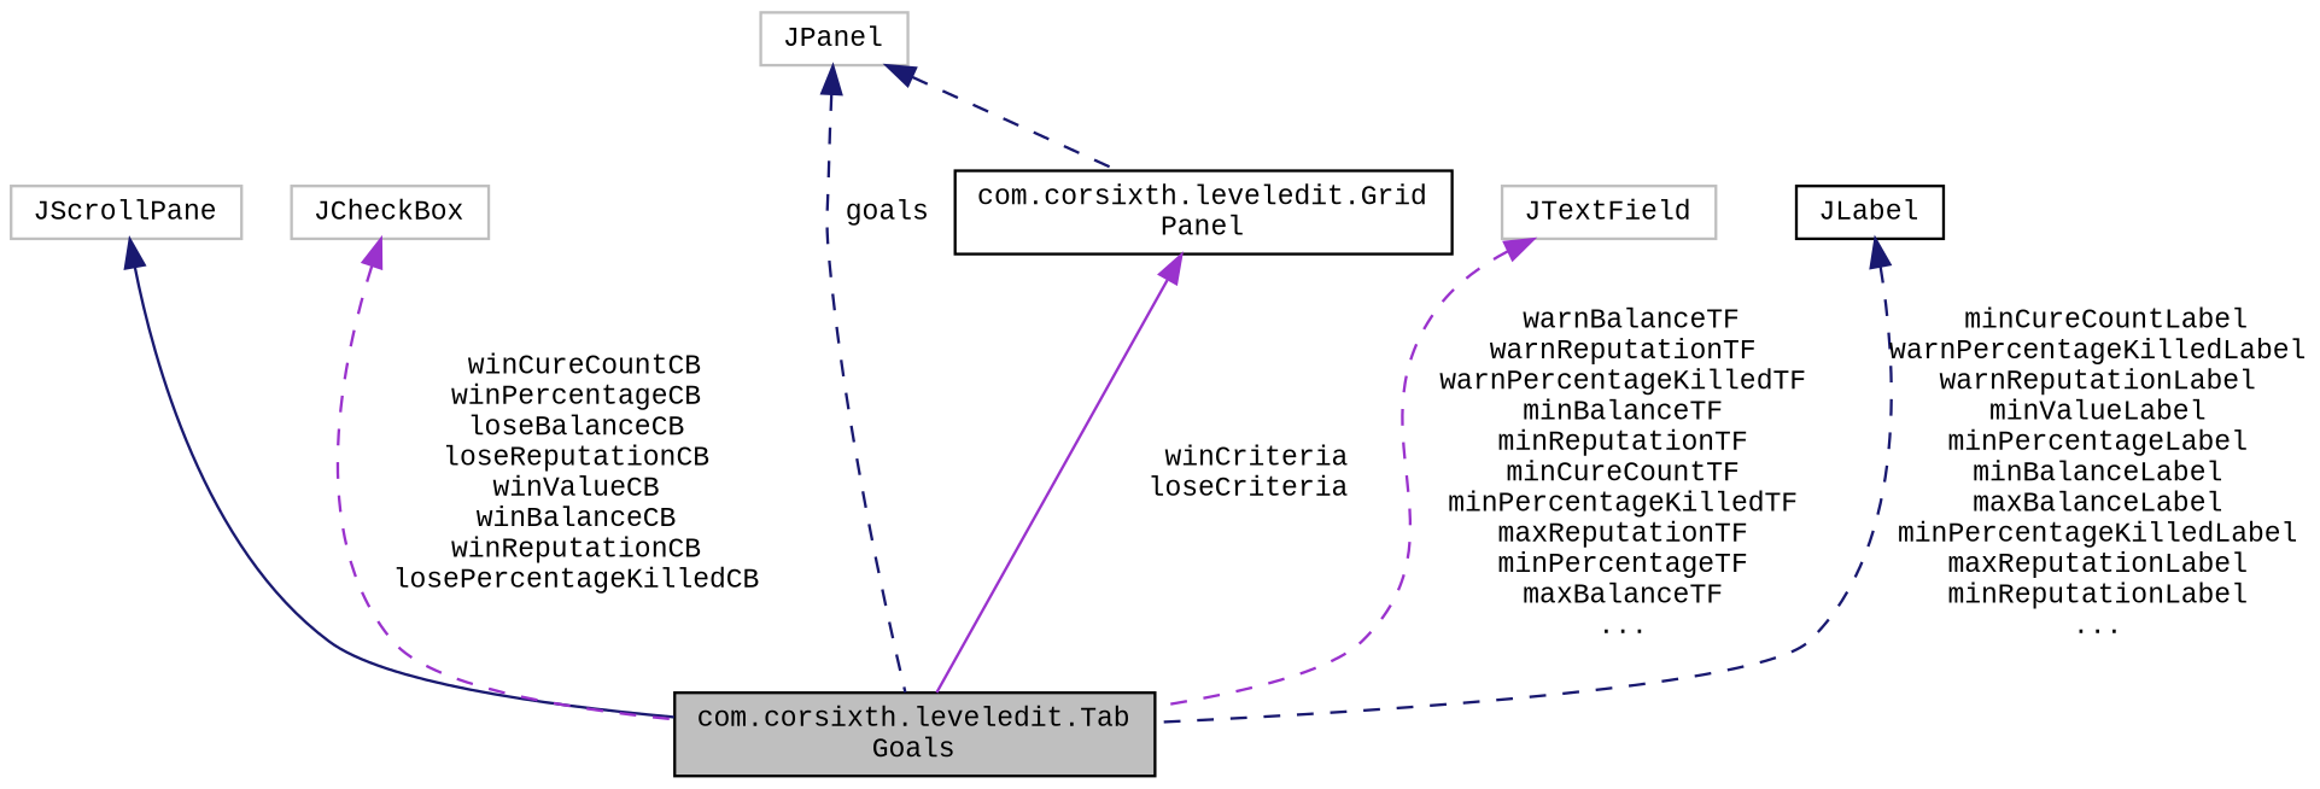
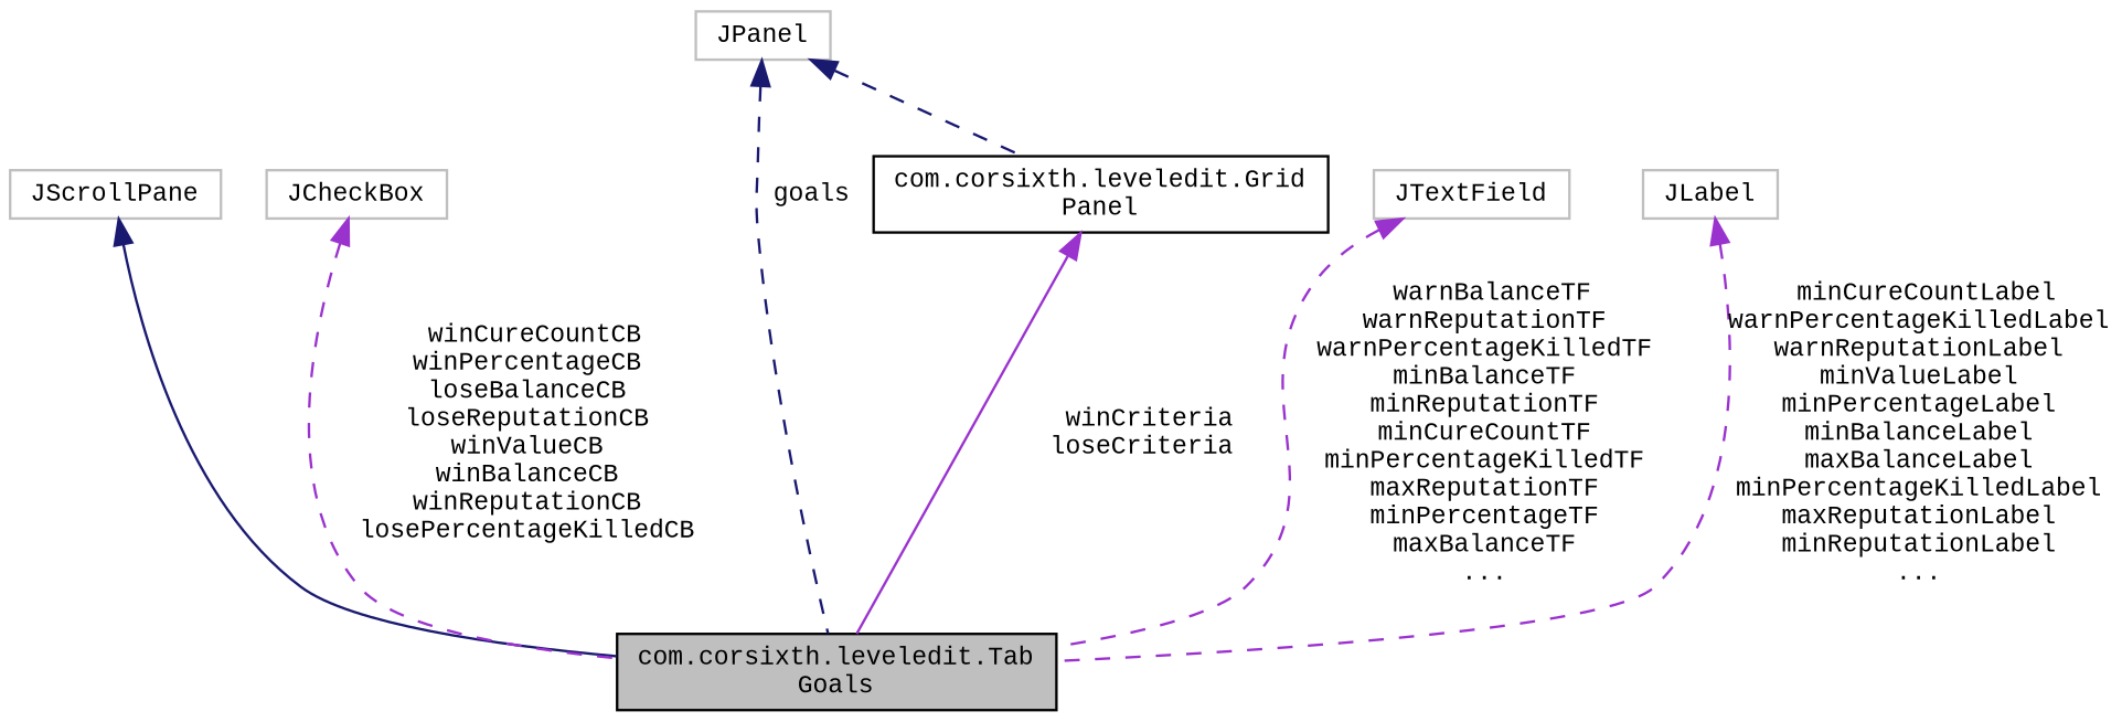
  digraph {
    fontname="Liberation Mono"
    node [color=grey75 fillcolor=white fontname="Liberation Mono" fontsize=10 shape=record style=filled]
    edge [color=darkorchid3 dir=back fontname="Liberation Mono" fontsize=10 labelfontname=Helvetica labelfontsize=10 style=dashed]
    n1 [color=black fillcolor=grey75 fontcolor=black height=0.2 label="com.corsixth.leveledit.Tab\lGoals" width=0.4]
    n2 [height=0.2 label=JScrollPane width=0.4]
    n3 [height=0.2 label=JCheckBox width=0.4]
    n4 [color=black height=0.2 label="com.corsixth.leveledit.Grid\lPanel" width=0.4]
    n5 [height=0.2 label=JPanel width=0.4]
    n6 [height=0.2 label=JTextField width=0.4]
-   n7 [color=black height=0.2 label=JLabel width=0.4]
+   n7 [height=0.2 label=JLabel width=0.4]
    n2 -> n1 [color=midnightblue style=solid]
    n3 -> n1 [label=" winCureCountCB\nwinPercentageCB\nloseBalanceCB\nloseReputationCB\nwinValueCB\nwinBalanceCB\nwinReputationCB\nlosePercentageKilledCB"]
    n4 -> n1 [label=" winCriteria\nloseCriteria" style=solid]
    n5 -> n1 [color=midnightblue label=" goals"]
    n5 -> n4 [color=midnightblue]
    n6 -> n1 [label=" warnBalanceTF\nwarnReputationTF\nwarnPercentageKilledTF\nminBalanceTF\nminReputationTF\nminCureCountTF\nminPercentageKilledTF\nmaxReputationTF\nminPercentageTF\nmaxBalanceTF\n..."]
-   n7 -> n1 [color=midnightblue label=" minCureCountLabel\nwarnPercentageKilledLabel\nwarnReputationLabel\nminValueLabel\nminPercentageLabel\nminBalanceLabel\nmaxBalanceLabel\nminPercentageKilledLabel\nmaxReputationLabel\nminReputationLabel\n..."]
+   n7 -> n1 [label=" minCureCountLabel\nwarnPercentageKilledLabel\nwarnReputationLabel\nminValueLabel\nminPercentageLabel\nminBalanceLabel\nmaxBalanceLabel\nminPercentageKilledLabel\nmaxReputationLabel\nminReputationLabel\n..."]
  }
